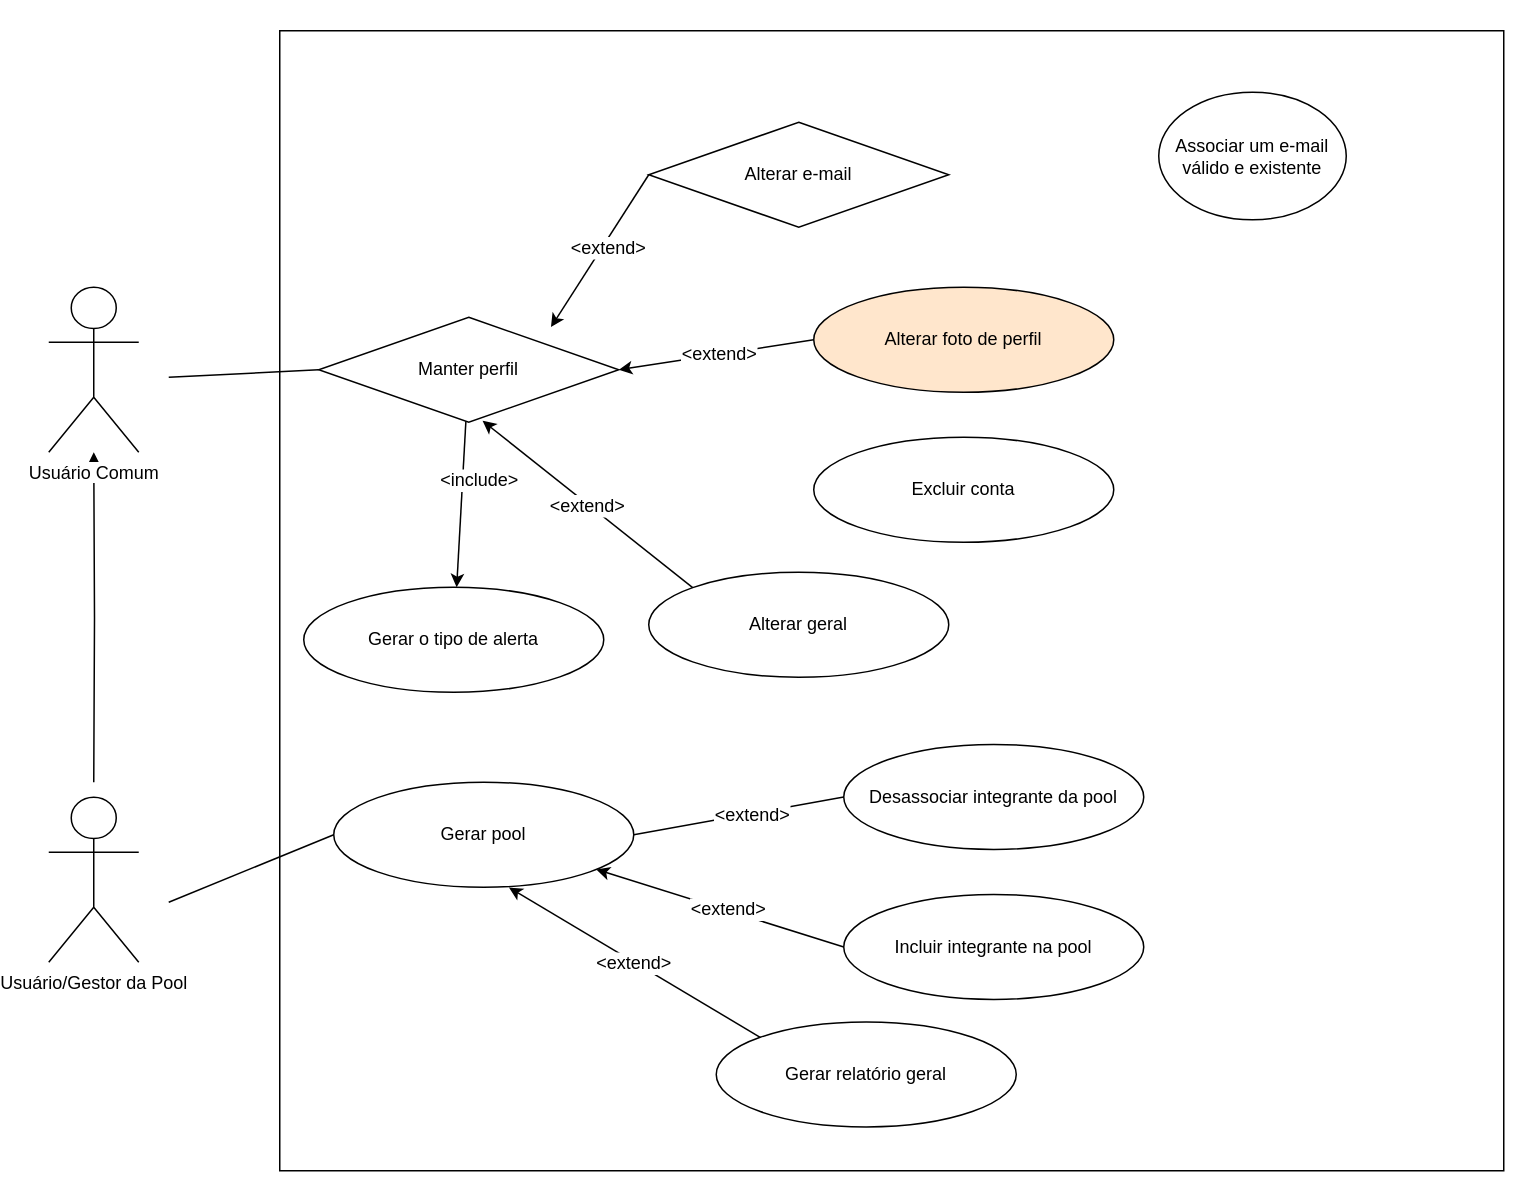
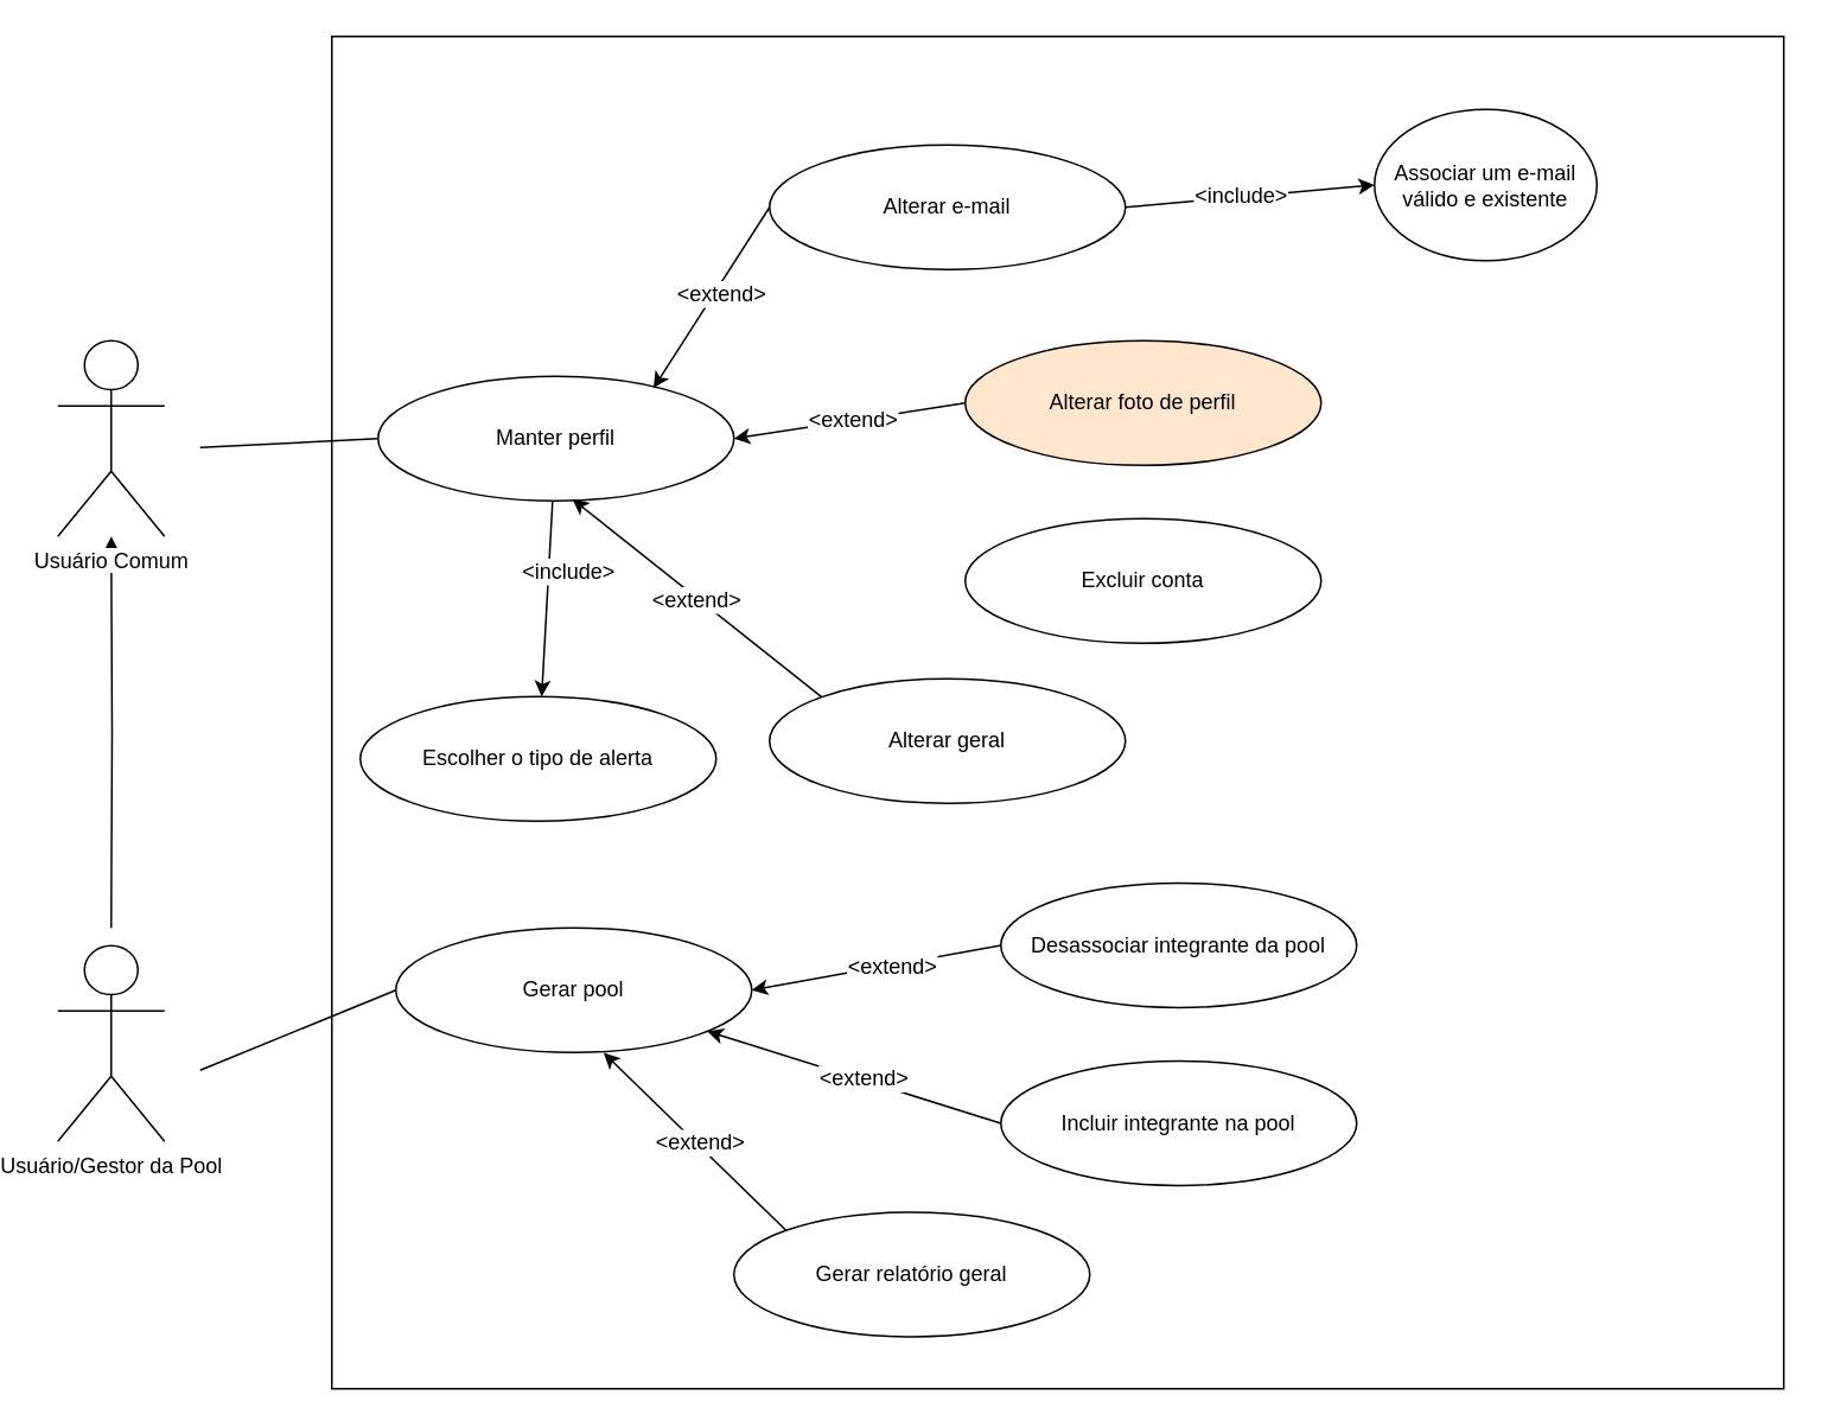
  <mxCell id="0" />
  <mxCell id="1" parent="0" />
  <mxCell id="2" value="" style="rounded=0;whiteSpace=wrap;html=1;" parent="1" vertex="1"><mxGeometry x="174" y="20" width="816" height="760" as="geometry" /></mxCell>
  <mxCell id="3" value="" style="edgeStyle=orthogonalEdgeStyle;rounded=0;orthogonalLoop=1;jettySize=auto;html=1;" parent="1" target="4" edge="1"><mxGeometry relative="1" as="geometry"><mxPoint x="50" y="521" as="sourcePoint" /><mxPoint x="90" y="411" as="targetPoint" /></mxGeometry></mxCell>
  <mxCell id="4" value="Usuário Comum" style="shape=umlActor;verticalLabelPosition=bottom;labelBackgroundColor=#ffffff;verticalAlign=top;html=1;outlineConnect=0;" parent="1" vertex="1"><mxGeometry x="20" y="191" width="60" height="110" as="geometry" /></mxCell>
  <mxCell id="5" value="Usuário/Gestor da Pool" style="shape=umlActor;verticalLabelPosition=bottom;labelBackgroundColor=#ffffff;verticalAlign=top;html=1;outlineConnect=0;" parent="1" vertex="1"><mxGeometry x="20" y="531" width="60" height="110" as="geometry" /></mxCell>
  <mxCell id="6" value="Alterar geral" style="ellipse;whiteSpace=wrap;html=1;" parent="1" vertex="1"><mxGeometry x="420" y="381" width="200" height="70" as="geometry" /></mxCell>
- <mxCell id="7" value="Manter perfil" style="rhombus;whiteSpace=wrap;html=1;" parent="1" vertex="1"><mxGeometry x="200" y="211" width="200" height="70" as="geometry" /></mxCell>
+ <mxCell id="7" value="Manter perfil" style="ellipse;whiteSpace=wrap;html=1;" parent="1" vertex="1"><mxGeometry x="200" y="211" width="200" height="70" as="geometry" /></mxCell>
  <mxCell id="8" value="Alterar foto de perfil" style="ellipse;whiteSpace=wrap;html=1;fillColor=#ffe6cc;" parent="1" vertex="1"><mxGeometry x="530" y="191" width="200" height="70" as="geometry" /></mxCell>
  <mxCell id="9" value="" style="endArrow=classic;html=1;exitX=0;exitY=0.5;exitDx=0;exitDy=0;entryX=1;entryY=0.5;entryDx=0;entryDy=0;" parent="1" source="8" target="7" edge="1"><mxGeometry width="50" height="50" relative="1" as="geometry"><mxPoint x="460" y="231" as="sourcePoint" /><mxPoint x="510" y="181" as="targetPoint" /></mxGeometry></mxCell>
  <mxCell id="10" value="&amp;lt;extend&amp;gt;" style="text;html=1;resizable=0;points=[];align=center;verticalAlign=middle;labelBackgroundColor=#ffffff;" parent="9" vertex="1" connectable="0"><mxGeometry x="0.196" y="2" relative="1" as="geometry"><mxPoint x="14" y="-4" as="offset" /></mxGeometry></mxCell>
  <mxCell id="11" value="Excluir conta" style="ellipse;whiteSpace=wrap;html=1;" parent="1" vertex="1"><mxGeometry x="530" y="291" width="200" height="70" as="geometry" /></mxCell>
- <mxCell id="12" value="Alterar e-mail" style="rhombus;whiteSpace=wrap;html=1;" parent="1" vertex="1"><mxGeometry x="420" y="81" width="200" height="70" as="geometry" /></mxCell>
+ <mxCell id="12" value="Alterar e-mail" style="ellipse;whiteSpace=wrap;html=1;" parent="1" vertex="1"><mxGeometry x="420" y="81" width="200" height="70" as="geometry" /></mxCell>
  <mxCell id="13" value="Associar um e-mail válido e existente" style="ellipse;whiteSpace=wrap;html=1;" parent="1" vertex="1"><mxGeometry x="760" y="61" width="125" height="85" as="geometry" /></mxCell>
+ <mxCell id="14" value="" style="endArrow=classic;html=1;entryX=0;entryY=0.5;entryDx=0;entryDy=0;exitX=1;exitY=0.5;exitDx=0;exitDy=0;" parent="1" source="12" target="13" edge="1"><mxGeometry width="50" height="50" relative="1" as="geometry"><mxPoint x="490" y="161" as="sourcePoint" /><mxPoint x="540" y="111" as="targetPoint" /></mxGeometry></mxCell>
+ <mxCell id="15" value="&amp;lt;include&amp;gt;" style="text;html=1;resizable=0;points=[];align=center;verticalAlign=middle;labelBackgroundColor=#ffffff;" parent="14" vertex="1" connectable="0"><mxGeometry x="-0.243" y="-1" relative="1" as="geometry"><mxPoint x="11.5" y="-2.5" as="offset" /></mxGeometry></mxCell>
  <mxCell id="16" value="" style="endArrow=classic;html=1;exitX=0;exitY=0.5;exitDx=0;exitDy=0;entryX=0.774;entryY=0.094;entryDx=0;entryDy=0;entryPerimeter=0;" parent="1" source="12" target="7" edge="1"><mxGeometry width="50" height="50" relative="1" as="geometry"><mxPoint x="420" y="151" as="sourcePoint" /><mxPoint x="470" y="101" as="targetPoint" /></mxGeometry></mxCell>
  <mxCell id="17" value="&amp;lt;extend&amp;gt;" style="text;html=1;resizable=0;points=[];align=center;verticalAlign=middle;labelBackgroundColor=#ffffff;" parent="16" vertex="1" connectable="0"><mxGeometry x="0.197" y="-3" relative="1" as="geometry"><mxPoint x="13.5" y="-10.5" as="offset" /></mxGeometry></mxCell>
  <mxCell id="18" value="" style="endArrow=classic;html=1;exitX=0;exitY=0;exitDx=0;exitDy=0;entryX=0.546;entryY=0.986;entryDx=0;entryDy=0;entryPerimeter=0;" parent="1" source="6" target="7" edge="1"><mxGeometry width="50" height="50" relative="1" as="geometry"><mxPoint x="330" y="381" as="sourcePoint" /><mxPoint x="380" y="331" as="targetPoint" /></mxGeometry></mxCell>
  <mxCell id="19" value="&amp;lt;extend&amp;gt;" style="text;html=1;resizable=0;points=[];align=center;verticalAlign=middle;labelBackgroundColor=#ffffff;" parent="18" vertex="1" connectable="0"><mxGeometry x="0.138" y="3" relative="1" as="geometry"><mxPoint x="11" y="6.5" as="offset" /></mxGeometry></mxCell>
  <mxCell id="20" value="Gerar pool" style="ellipse;whiteSpace=wrap;html=1;" parent="1" vertex="1"><mxGeometry x="210" y="521" width="200" height="70" as="geometry" /></mxCell>
  <mxCell id="21" value="Incluir integrante na pool" style="ellipse;whiteSpace=wrap;html=1;" parent="1" vertex="1"><mxGeometry x="550" y="595.8" width="200" height="70" as="geometry" /></mxCell>
  <mxCell id="22" value="" style="endArrow=classic;html=1;exitX=0;exitY=0.5;exitDx=0;exitDy=0;" parent="1" source="21" target="20" edge="1"><mxGeometry width="50" height="50" relative="1" as="geometry"><mxPoint x="450" y="691" as="sourcePoint" /><mxPoint x="480" y="641" as="targetPoint" /></mxGeometry></mxCell>
  <mxCell id="23" value="&amp;lt;extend&amp;gt;" style="text;html=1;resizable=0;points=[];align=center;verticalAlign=middle;labelBackgroundColor=#ffffff;" parent="22" vertex="1" connectable="0"><mxGeometry x="0.179" y="2" relative="1" as="geometry"><mxPoint x="20" y="3.5" as="offset" /></mxGeometry></mxCell>
  <mxCell id="24" value="Desassociar integrante da pool" style="ellipse;whiteSpace=wrap;html=1;" parent="1" vertex="1"><mxGeometry x="550" y="495.8" width="200" height="70" as="geometry" /></mxCell>
- <mxCell id="25" value="" style="endArrow=none;html=1;exitX=0;exitY=0.5;exitDx=0;exitDy=0;entryX=1;entryY=0.5;entryDx=0;entryDy=0;" parent="1" source="24" target="20" edge="1"><mxGeometry width="50" height="50" relative="1" as="geometry"><mxPoint x="520" y="571" as="sourcePoint" /><mxPoint x="570" y="521" as="targetPoint" /></mxGeometry></mxCell>
+ <mxCell id="25" value="" style="endArrow=classic;html=1;exitX=0;exitY=0.5;exitDx=0;exitDy=0;entryX=1;entryY=0.5;entryDx=0;entryDy=0;" parent="1" source="24" target="20" edge="1"><mxGeometry width="50" height="50" relative="1" as="geometry"><mxPoint x="520" y="571" as="sourcePoint" /><mxPoint x="570" y="521" as="targetPoint" /></mxGeometry></mxCell>
  <mxCell id="26" value="&amp;lt;extend&amp;gt;" style="text;html=1;resizable=0;points=[];align=center;verticalAlign=middle;labelBackgroundColor=#ffffff;" parent="25" vertex="1" connectable="0"><mxGeometry x="0.159" y="2" relative="1" as="geometry"><mxPoint x="19" y="-5" as="offset" /></mxGeometry></mxCell>
  <mxCell id="27" value="" style="endArrow=none;html=1;exitX=0;exitY=0.5;exitDx=0;exitDy=0;" parent="1" source="20" edge="1"><mxGeometry width="50" height="50" relative="1" as="geometry"><mxPoint x="160" y="541" as="sourcePoint" /><mxPoint x="100" y="601" as="targetPoint" /></mxGeometry></mxCell>
  <mxCell id="28" value="" style="endArrow=none;html=1;entryX=0;entryY=0.5;entryDx=0;entryDy=0;" parent="1" target="7" edge="1"><mxGeometry width="50" height="50" relative="1" as="geometry"><mxPoint x="100" y="251" as="sourcePoint" /><mxPoint x="180" y="201" as="targetPoint" /></mxGeometry></mxCell>
- <mxCell id="29" value="Gerar relatório geral" style="ellipse;whiteSpace=wrap;html=1;" parent="1" vertex="1"><mxGeometry x="465" y="680.8" width="200" height="70" as="geometry" /></mxCell>
+ <mxCell id="29" value="Gerar relatório geral" style="ellipse;whiteSpace=wrap;html=1;" parent="1" vertex="1"><mxGeometry x="400" y="680.8" width="200" height="70" as="geometry" /></mxCell>
  <mxCell id="30" value="" style="endArrow=classic;html=1;entryX=0.584;entryY=1.003;entryDx=0;entryDy=0;entryPerimeter=0;exitX=0;exitY=0;exitDx=0;exitDy=0;" parent="1" source="29" target="20" edge="1"><mxGeometry width="50" height="50" relative="1" as="geometry"><mxPoint x="400" y="691" as="sourcePoint" /><mxPoint x="450" y="641" as="targetPoint" /></mxGeometry></mxCell>
  <mxCell id="31" value="&amp;lt;extend&amp;gt;" style="text;html=1;resizable=0;points=[];align=center;verticalAlign=middle;labelBackgroundColor=#ffffff;" parent="30" vertex="1" connectable="0"><mxGeometry x="0.123" y="2" relative="1" as="geometry"><mxPoint x="9.5" y="4.5" as="offset" /></mxGeometry></mxCell>
- <mxCell id="32" value="Gerar o tipo de alerta" style="ellipse;whiteSpace=wrap;html=1;" vertex="1" parent="1"><mxGeometry x="190" y="391" width="200" height="70" as="geometry" /></mxCell>
+ <mxCell id="32" value="Escolher o tipo de alerta" style="ellipse;whiteSpace=wrap;html=1;" vertex="1" parent="1"><mxGeometry x="190" y="391" width="200" height="70" as="geometry" /></mxCell>
  <mxCell id="33" value="" style="endArrow=classic;html=1;" edge="1" parent="1" source="7" target="32"><mxGeometry width="50" height="50" relative="1" as="geometry"><mxPoint x="240" y="281" as="sourcePoint" /><mxPoint x="380" y="261" as="targetPoint" /></mxGeometry></mxCell>
  <mxCell id="34" value="&amp;lt;include&amp;gt;" style="text;html=1;resizable=0;points=[];align=center;verticalAlign=middle;labelBackgroundColor=#ffffff;" vertex="1" connectable="0" parent="33"><mxGeometry x="-0.243" y="-1" relative="1" as="geometry"><mxPoint x="11.5" y="-2.5" as="offset" /></mxGeometry></mxCell>
